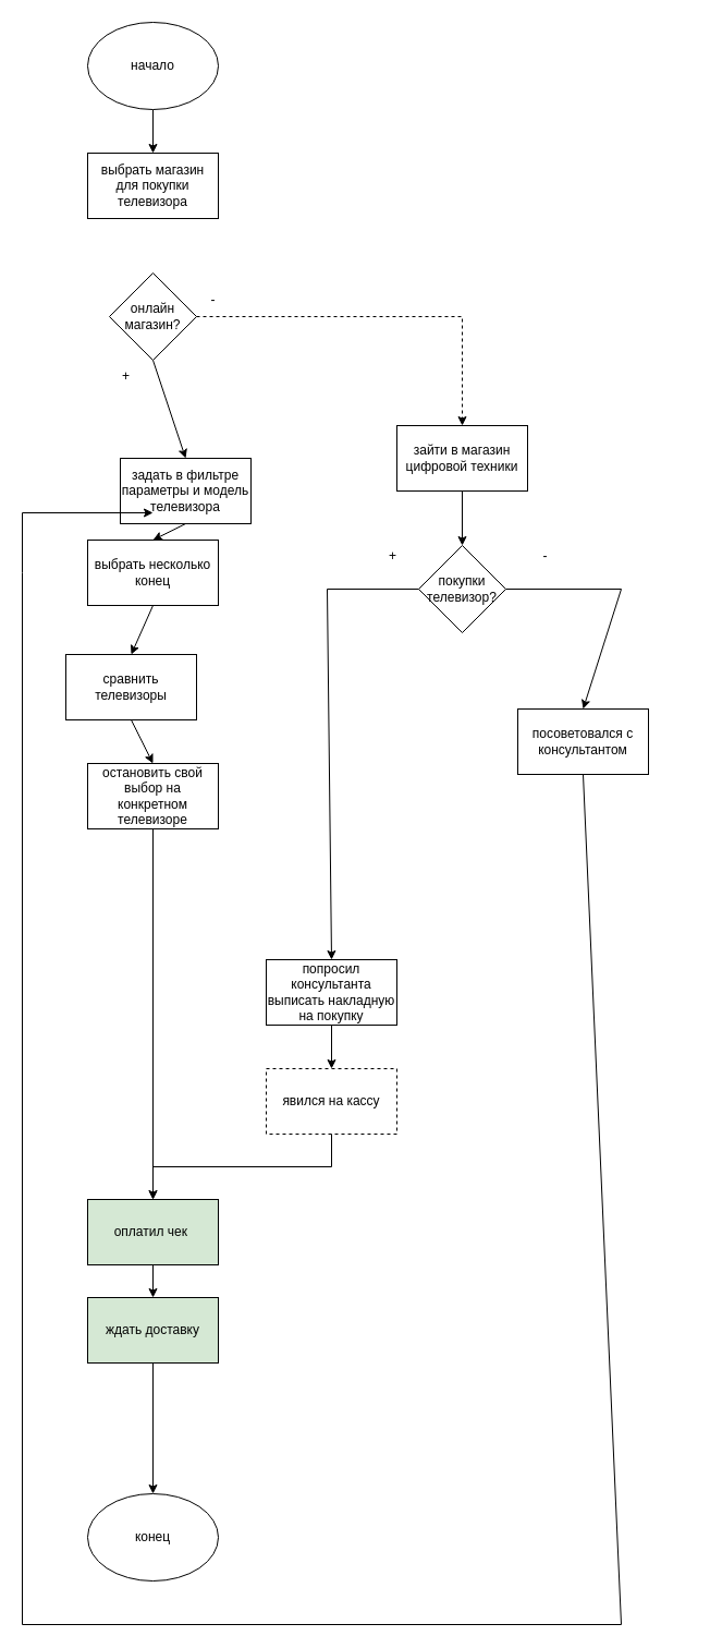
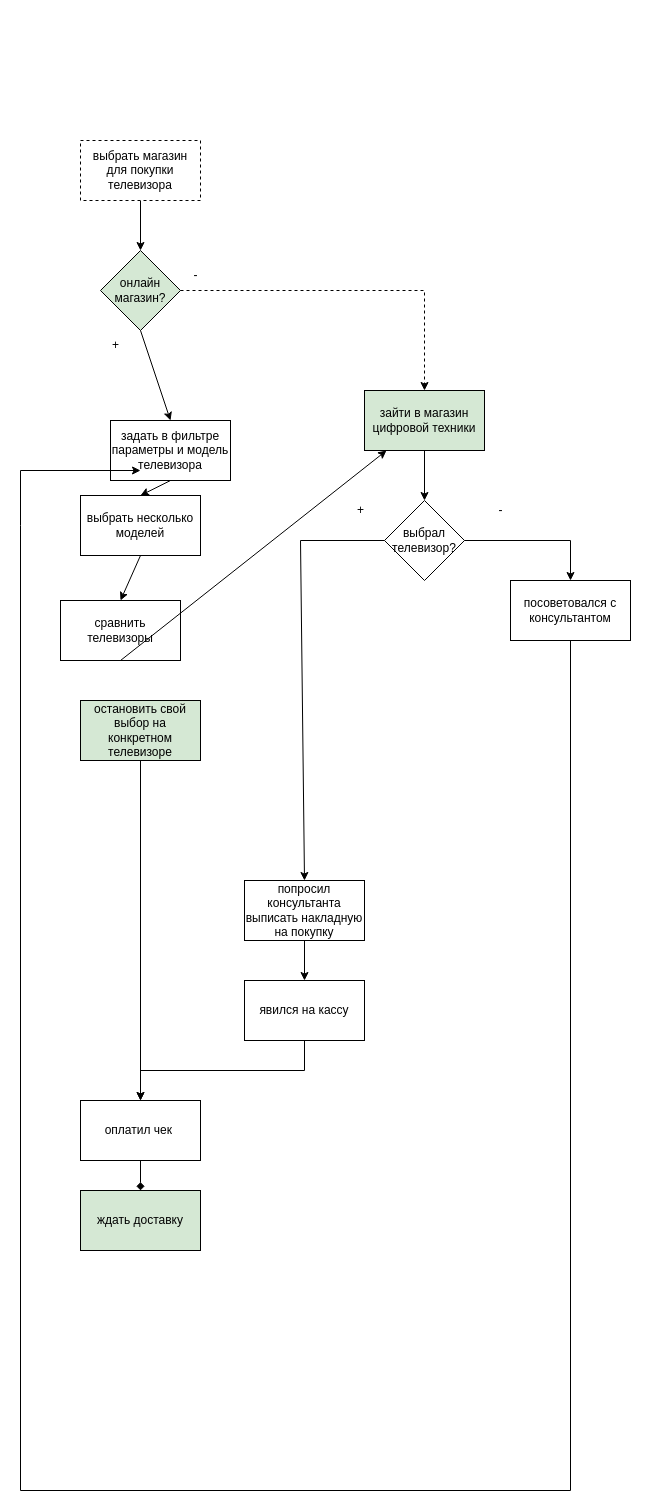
  <mxCell id="0" />
  <mxCell id="1" parent="0" />
- <mxCell id="2" value="" style="edgeStyle=orthogonalEdgeStyle;rounded=0;orthogonalLoop=1;jettySize=auto;html=1;" edge="1" parent="1" source="3" target="12"><mxGeometry relative="1" as="geometry" /></mxCell>
- <mxCell id="3" value="начало" style="ellipse;whiteSpace=wrap;html=1;" vertex="1" parent="1"><mxGeometry x="80" y="20" width="120" height="80" as="geometry" /></mxCell>
- <mxCell id="4" value="зайти в магазин цифровой техники" style="whiteSpace=wrap;html=1;" vertex="1" parent="1"><mxGeometry x="364" y="390" width="120" height="60" as="geometry" /></mxCell>
- <mxCell id="5" value="покупки телевизор?" style="rhombus;whiteSpace=wrap;html=1;" vertex="1" parent="1"><mxGeometry x="384" y="500" width="80" height="80" as="geometry" /></mxCell>
+ <mxCell id="4" value="зайти в магазин цифровой техники" style="whiteSpace=wrap;html=1;fillColor=#d5e8d4;" vertex="1" parent="1"><mxGeometry x="364" y="390" width="120" height="60" as="geometry" /></mxCell>
+ <mxCell id="5" value="выбрал телевизор?" style="rhombus;whiteSpace=wrap;html=1;" vertex="1" parent="1"><mxGeometry x="384" y="500" width="80" height="80" as="geometry" /></mxCell>
  <mxCell id="6" value="попросил консультанта выписать накладную на покупку" style="whiteSpace=wrap;html=1;" vertex="1" parent="1"><mxGeometry x="244" y="880" width="120" height="60" as="geometry" /></mxCell>
- <mxCell id="7" value="посоветовался с консультантом" style="whiteSpace=wrap;html=1;" vertex="1" parent="1"><mxGeometry x="475" y="650" width="120" height="60" as="geometry" /></mxCell>
- <mxCell id="8" value="явился на кассу" style="whiteSpace=wrap;html=1;dashed=1;" vertex="1" parent="1"><mxGeometry x="244" y="980" width="120" height="60" as="geometry" /></mxCell>
- <mxCell id="9" value="оплатил чек&amp;nbsp;" style="whiteSpace=wrap;html=1;fillColor=#d5e8d4;" vertex="1" parent="1"><mxGeometry x="80" y="1100" width="120" height="60" as="geometry" /></mxCell>
+ <mxCell id="7" value="посоветовался с консультантом" style="whiteSpace=wrap;html=1;" vertex="1" parent="1"><mxGeometry x="510" y="580" width="120" height="60" as="geometry" /></mxCell>
+ <mxCell id="8" value="явился на кассу" style="whiteSpace=wrap;html=1;" vertex="1" parent="1"><mxGeometry x="244" y="980" width="120" height="60" as="geometry" /></mxCell>
+ <mxCell id="9" value="оплатил чек&amp;nbsp;" style="whiteSpace=wrap;html=1;" vertex="1" parent="1"><mxGeometry x="80" y="1100" width="120" height="60" as="geometry" /></mxCell>
  <mxCell id="10" value="ждать доставку" style="whiteSpace=wrap;html=1;fillColor=#d5e8d4;" vertex="1" parent="1"><mxGeometry x="80" y="1190" width="120" height="60" as="geometry" /></mxCell>
- <mxCell id="12" value="выбрать магазин для покупки телевизора" style="whiteSpace=wrap;html=1;" vertex="1" parent="1"><mxGeometry x="80" y="140" width="120" height="60" as="geometry" /></mxCell>
- <mxCell id="13" value="онлайн магазин?" style="rhombus;whiteSpace=wrap;html=1;" vertex="1" parent="1"><mxGeometry x="100" y="250" width="80" height="80" as="geometry" /></mxCell>
+ <mxCell id="11" value="" style="edgeStyle=orthogonalEdgeStyle;rounded=0;orthogonalLoop=1;jettySize=auto;html=1;" edge="1" parent="1" source="12" target="13"><mxGeometry relative="1" as="geometry" /></mxCell>
+ <mxCell id="12" value="выбрать магазин для покупки телевизора" style="whiteSpace=wrap;html=1;dashed=1;" vertex="1" parent="1"><mxGeometry x="80" y="140" width="120" height="60" as="geometry" /></mxCell>
+ <mxCell id="13" value="онлайн магазин?" style="rhombus;whiteSpace=wrap;html=1;fillColor=#d5e8d4;" vertex="1" parent="1"><mxGeometry x="100" y="250" width="80" height="80" as="geometry" /></mxCell>
  <mxCell id="14" value="задать в фильтре параметры и модель телевизора" style="whiteSpace=wrap;html=1;" vertex="1" parent="1"><mxGeometry x="110" y="420" width="120" height="60" as="geometry" /></mxCell>
- <mxCell id="15" value="выбрать несколько конец" style="whiteSpace=wrap;html=1;" vertex="1" parent="1"><mxGeometry x="80" y="495" width="120" height="60" as="geometry" /></mxCell>
+ <mxCell id="15" value="выбрать несколько моделей" style="whiteSpace=wrap;html=1;" vertex="1" parent="1"><mxGeometry x="80" y="495" width="120" height="60" as="geometry" /></mxCell>
  <mxCell id="16" value="сравнить телевизоры" style="whiteSpace=wrap;html=1;" vertex="1" parent="1"><mxGeometry x="60" y="600" width="120" height="60" as="geometry" /></mxCell>
- <mxCell id="17" value="остановить свой выбор на конкретном телевизоре" style="whiteSpace=wrap;html=1;" vertex="1" parent="1"><mxGeometry x="80" y="700" width="120" height="60" as="geometry" /></mxCell>
+ <mxCell id="17" value="остановить свой выбор на конкретном телевизоре" style="whiteSpace=wrap;html=1;fillColor=#d5e8d4;" vertex="1" parent="1"><mxGeometry x="80" y="700" width="120" height="60" as="geometry" /></mxCell>
  <mxCell id="18" value="" style="endArrow=classic;html=1;rounded=0;exitX=1;exitY=0.5;exitDx=0;exitDy=0;entryX=0.5;entryY=0;entryDx=0;entryDy=0;dashed=1;" edge="1" parent="1" source="13" target="4"><mxGeometry width="50" height="50" relative="1" as="geometry"><mxPoint x="210" y="470" as="sourcePoint" /><mxPoint x="260" y="420" as="targetPoint" /><Array as="points"><mxPoint x="424" y="290" /></Array></mxGeometry></mxCell>
  <mxCell id="19" value="" style="endArrow=classic;html=1;rounded=0;exitX=0.5;exitY=1;exitDx=0;exitDy=0;entryX=0.5;entryY=0;entryDx=0;entryDy=0;" edge="1" parent="1" source="14" target="15"><mxGeometry width="50" height="50" relative="1" as="geometry"><mxPoint x="210" y="670" as="sourcePoint" /><mxPoint x="260" y="620" as="targetPoint" /></mxGeometry></mxCell>
  <mxCell id="20" value="" style="endArrow=classic;html=1;rounded=0;exitX=0.5;exitY=1;exitDx=0;exitDy=0;entryX=0.5;entryY=0;entryDx=0;entryDy=0;" edge="1" parent="1" source="15" target="16"><mxGeometry width="50" height="50" relative="1" as="geometry"><mxPoint x="210" y="670" as="sourcePoint" /><mxPoint x="260" y="620" as="targetPoint" /></mxGeometry></mxCell>
- <mxCell id="21" value="" style="endArrow=classic;html=1;rounded=0;exitX=0.5;exitY=1;exitDx=0;exitDy=0;entryX=0.5;entryY=0;entryDx=0;entryDy=0;" edge="1" parent="1" source="16" target="17"><mxGeometry width="50" height="50" relative="1" as="geometry"><mxPoint x="210" y="670" as="sourcePoint" /><mxPoint x="260" y="620" as="targetPoint" /></mxGeometry></mxCell>
+ <mxCell id="21" value="" style="endArrow=classic;html=1;rounded=0;exitX=0.5;exitY=1;exitDx=0;exitDy=0;" edge="1" parent="1" source="16" target="4"><mxGeometry width="50" height="50" relative="1" as="geometry"><mxPoint x="210" y="670" as="sourcePoint" /><mxPoint x="260" y="620" as="targetPoint" /></mxGeometry></mxCell>
  <mxCell id="22" value="" style="endArrow=classic;html=1;rounded=0;exitX=0.5;exitY=1;exitDx=0;exitDy=0;entryX=0.5;entryY=0;entryDx=0;entryDy=0;" edge="1" parent="1" source="4" target="5"><mxGeometry width="50" height="50" relative="1" as="geometry"><mxPoint x="210" y="670" as="sourcePoint" /><mxPoint x="260" y="620" as="targetPoint" /></mxGeometry></mxCell>
  <mxCell id="23" value="" style="endArrow=classic;html=1;rounded=0;entryX=0.5;entryY=0;entryDx=0;entryDy=0;exitX=0;exitY=0.5;exitDx=0;exitDy=0;" edge="1" parent="1" source="5" target="6"><mxGeometry width="50" height="50" relative="1" as="geometry"><mxPoint x="380" y="540" as="sourcePoint" /><mxPoint x="260" y="620" as="targetPoint" /><Array as="points"><mxPoint x="300" y="540" /></Array></mxGeometry></mxCell>
  <mxCell id="24" value="" style="endArrow=classic;html=1;rounded=0;exitX=1;exitY=0.5;exitDx=0;exitDy=0;entryX=0.5;entryY=0;entryDx=0;entryDy=0;" edge="1" parent="1" source="5" target="7"><mxGeometry width="50" height="50" relative="1" as="geometry"><mxPoint x="210" y="670" as="sourcePoint" /><mxPoint x="260" y="620" as="targetPoint" /><Array as="points"><mxPoint x="570" y="540" /></Array></mxGeometry></mxCell>
  <mxCell id="25" value="" style="endArrow=classic;html=1;rounded=0;exitX=0.5;exitY=1;exitDx=0;exitDy=0;entryX=0.5;entryY=0;entryDx=0;entryDy=0;" edge="1" parent="1" source="6" target="8"><mxGeometry width="50" height="50" relative="1" as="geometry"><mxPoint x="210" y="1060" as="sourcePoint" /><mxPoint x="300" y="980" as="targetPoint" /></mxGeometry></mxCell>
- <mxCell id="26" value="" style="endArrow=open;html=1;rounded=0;exitX=0.5;exitY=1;exitDx=0;exitDy=0;entryX=0.5;entryY=0;entryDx=0;entryDy=0;" edge="1" parent="1" source="8" target="9"><mxGeometry width="50" height="50" relative="1" as="geometry"><mxPoint x="210" y="1070" as="sourcePoint" /><mxPoint x="260" y="1020" as="targetPoint" /><Array as="points"><mxPoint x="304" y="1070" /><mxPoint x="140" y="1070" /></Array></mxGeometry></mxCell>
- <mxCell id="27" value="" style="endArrow=classic;html=1;rounded=0;exitX=0.5;exitY=1;exitDx=0;exitDy=0;entryX=0.5;entryY=0;entryDx=0;entryDy=0;" edge="1" parent="1" source="9" target="10"><mxGeometry width="50" height="50" relative="1" as="geometry"><mxPoint x="46" y="1290" as="sourcePoint" /><mxPoint x="96" y="1240" as="targetPoint" /></mxGeometry></mxCell>
- <mxCell id="28" value="конец" style="ellipse;whiteSpace=wrap;html=1;" vertex="1" parent="1"><mxGeometry x="80" y="1370" width="120" height="80" as="geometry" /></mxCell>
- <mxCell id="29" value="" style="endArrow=classic;html=1;rounded=0;exitX=0.5;exitY=1;exitDx=0;exitDy=0;entryX=0.5;entryY=0;entryDx=0;entryDy=0;" edge="1" parent="1" source="10" target="28"><mxGeometry width="50" height="50" relative="1" as="geometry"><mxPoint x="46" y="1290" as="sourcePoint" /><mxPoint x="96" y="1240" as="targetPoint" /></mxGeometry></mxCell>
+ <mxCell id="26" value="" style="endArrow=classic;html=1;rounded=0;exitX=0.5;exitY=1;exitDx=0;exitDy=0;entryX=0.5;entryY=0;entryDx=0;entryDy=0;" edge="1" parent="1" source="8" target="9"><mxGeometry width="50" height="50" relative="1" as="geometry"><mxPoint x="210" y="1070" as="sourcePoint" /><mxPoint x="260" y="1020" as="targetPoint" /><Array as="points"><mxPoint x="304" y="1070" /><mxPoint x="140" y="1070" /></Array></mxGeometry></mxCell>
+ <mxCell id="27" value="" style="endArrow=diamond;html=1;rounded=0;exitX=0.5;exitY=1;exitDx=0;exitDy=0;entryX=0.5;entryY=0;entryDx=0;entryDy=0;" edge="1" parent="1" source="9" target="10"><mxGeometry width="50" height="50" relative="1" as="geometry"><mxPoint x="46" y="1290" as="sourcePoint" /><mxPoint x="96" y="1240" as="targetPoint" /></mxGeometry></mxCell>
  <mxCell id="30" value="" style="endArrow=classic;html=1;rounded=0;entryX=0.5;entryY=0;entryDx=0;entryDy=0;" edge="1" parent="1" target="14"><mxGeometry width="50" height="50" relative="1" as="geometry"><mxPoint x="140" y="330" as="sourcePoint" /><mxPoint x="260" y="420" as="targetPoint" /><Array as="points" /></mxGeometry></mxCell>
  <mxCell id="31" value="+" style="text;html=1;align=center;verticalAlign=middle;resizable=0;points=[];autosize=1;strokeColor=none;fillColor=none;" vertex="1" parent="1"><mxGeometry x="100" y="330" width="30" height="30" as="geometry" /></mxCell>
  <mxCell id="32" value="-" style="text;html=1;align=center;verticalAlign=middle;resizable=0;points=[];autosize=1;strokeColor=none;fillColor=none;" vertex="1" parent="1"><mxGeometry x="180" y="260" width="30" height="30" as="geometry" /></mxCell>
  <mxCell id="33" value="+" style="text;html=1;align=center;verticalAlign=middle;resizable=0;points=[];autosize=1;strokeColor=none;fillColor=none;" vertex="1" parent="1"><mxGeometry x="345" y="495" width="30" height="30" as="geometry" /></mxCell>
  <mxCell id="34" value="-" style="text;html=1;align=center;verticalAlign=middle;resizable=0;points=[];autosize=1;strokeColor=none;fillColor=none;" vertex="1" parent="1"><mxGeometry x="485" y="495" width="30" height="30" as="geometry" /></mxCell>
  <mxCell id="35" value="" style="endArrow=classic;html=1;rounded=0;exitX=0.5;exitY=1;exitDx=0;exitDy=0;" edge="1" parent="1" source="17"><mxGeometry width="50" height="50" relative="1" as="geometry"><mxPoint x="140" y="860" as="sourcePoint" /><mxPoint x="140" y="1100" as="targetPoint" /><Array as="points" /></mxGeometry></mxCell>
  <mxCell id="36" value="" style="endArrow=classic;html=1;rounded=0;exitX=0.5;exitY=1;exitDx=0;exitDy=0;" edge="1" parent="1" source="7"><mxGeometry width="50" height="50" relative="1" as="geometry"><mxPoint x="210" y="990" as="sourcePoint" /><mxPoint x="140" y="470" as="targetPoint" /><Array as="points"><mxPoint x="570" y="1490" /><mxPoint x="20" y="1490" /><mxPoint x="20" y="525" /><mxPoint x="20" y="470" /></Array></mxGeometry></mxCell>
